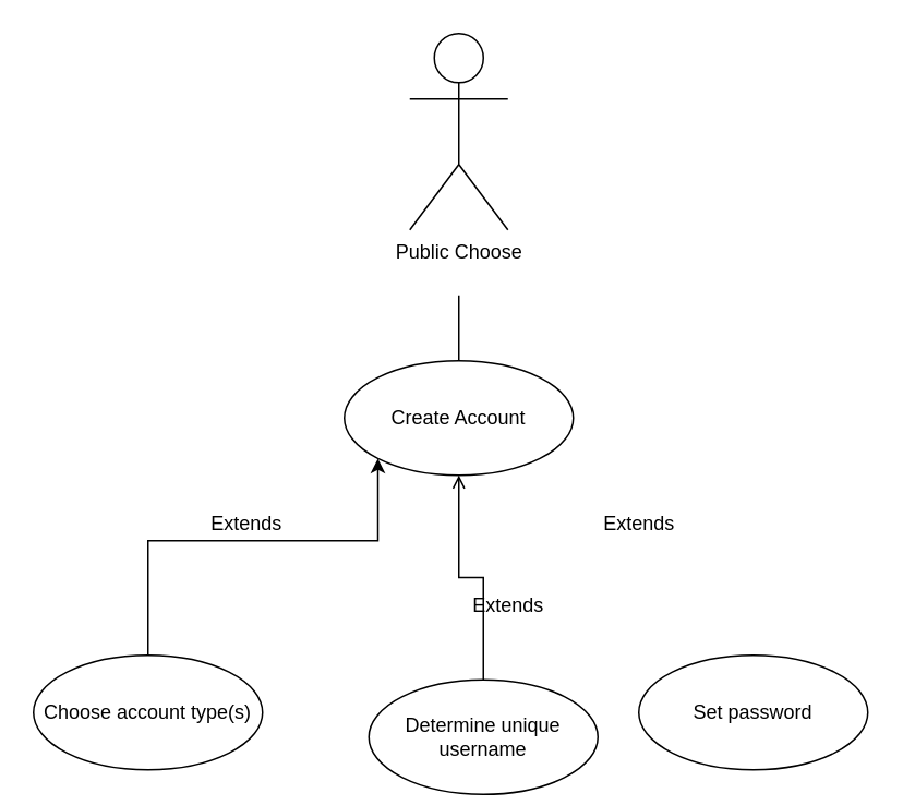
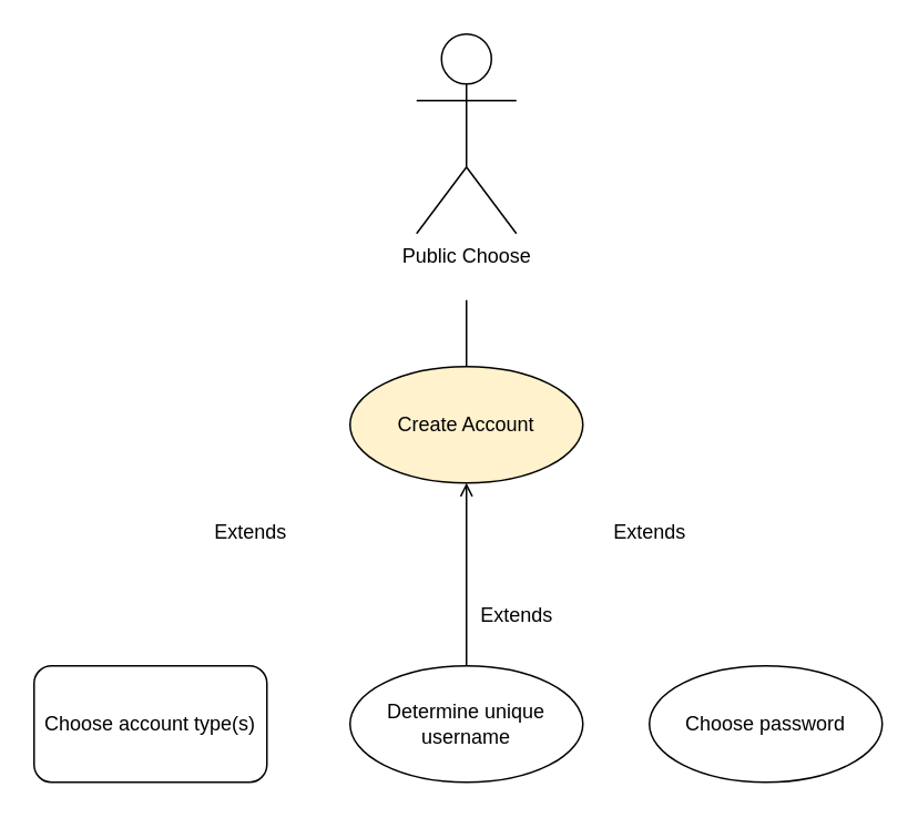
  <mxCell id="0" />
  <mxCell id="1" parent="0" />
  <mxCell id="2" value="Public Choose&lt;br&gt;" style="shape=umlActor;verticalLabelPosition=bottom;verticalAlign=top;html=1;" parent="1" vertex="1"><mxGeometry x="250" y="20" width="60" height="120" as="geometry" /></mxCell>
- <mxCell id="3" value="Create Account" style="ellipse;whiteSpace=wrap;html=1;" parent="1" vertex="1"><mxGeometry x="210" y="220" width="140" height="70" as="geometry" /></mxCell>
- <mxCell id="4" style="edgeStyle=orthogonalEdgeStyle;rounded=0;orthogonalLoop=1;jettySize=auto;html=1;exitX=0.5;exitY=0;exitDx=0;exitDy=0;entryX=0;entryY=1;entryDx=0;entryDy=0;" parent="1" source="5" target="3" edge="1"><mxGeometry relative="1" as="geometry"><Array as="points"><mxPoint x="90" y="330" /><mxPoint x="231" y="330" /></Array></mxGeometry></mxCell>
- <mxCell id="5" value="Choose account type(s)" style="ellipse;whiteSpace=wrap;html=1;" parent="1" vertex="1"><mxGeometry x="20" y="400" width="140" height="70" as="geometry" /></mxCell>
+ <mxCell id="3" value="Create Account" style="ellipse;whiteSpace=wrap;html=1;fillColor=#fff2cc;" parent="1" vertex="1"><mxGeometry x="210" y="220" width="140" height="70" as="geometry" /></mxCell>
+ <mxCell id="5" value="Choose account type(s)" style="whiteSpace=wrap;html=1;rounded=1;" parent="1" vertex="1"><mxGeometry x="20" y="400" width="140" height="70" as="geometry" /></mxCell>
  <mxCell id="6" style="edgeStyle=orthogonalEdgeStyle;rounded=0;orthogonalLoop=1;jettySize=auto;html=1;exitX=0.5;exitY=0;exitDx=0;exitDy=0;entryX=0.5;entryY=1;entryDx=0;entryDy=0;endArrow=open;" parent="1" source="7" target="3" edge="1"><mxGeometry relative="1" as="geometry" /></mxCell>
- <mxCell id="7" value="Determine unique username" style="ellipse;whiteSpace=wrap;html=1;" parent="1" vertex="1"><mxGeometry x="225" y="415" width="140" height="70" as="geometry" /></mxCell>
- <mxCell id="8" value="Set password" style="ellipse;whiteSpace=wrap;html=1;" parent="1" vertex="1"><mxGeometry x="390" y="400" width="140" height="70" as="geometry" /></mxCell>
+ <mxCell id="7" value="Determine unique username" style="ellipse;whiteSpace=wrap;html=1;" parent="1" vertex="1"><mxGeometry x="210" y="400" width="140" height="70" as="geometry" /></mxCell>
+ <mxCell id="8" value="Choose password" style="ellipse;whiteSpace=wrap;html=1;" parent="1" vertex="1"><mxGeometry x="390" y="400" width="140" height="70" as="geometry" /></mxCell>
  <mxCell id="9" value="Extends" style="text;html=1;align=center;verticalAlign=middle;resizable=0;points=[];autosize=1;" parent="1" vertex="1"><mxGeometry x="120" y="310" width="60" height="20" as="geometry" /></mxCell>
  <mxCell id="10" value="Extends" style="text;html=1;align=center;verticalAlign=middle;resizable=0;points=[];autosize=1;" parent="1" vertex="1"><mxGeometry x="280" y="360" width="60" height="20" as="geometry" /></mxCell>
  <mxCell id="11" value="Extends" style="text;html=1;align=center;verticalAlign=middle;resizable=0;points=[];autosize=1;" parent="1" vertex="1"><mxGeometry x="360" y="310" width="60" height="20" as="geometry" /></mxCell>
  <mxCell id="12" value="" style="endArrow=none;html=1;exitX=0.5;exitY=0;exitDx=0;exitDy=0;" parent="1" source="3" edge="1"><mxGeometry width="50" height="50" relative="1" as="geometry"><mxPoint x="280" y="220" as="sourcePoint" /><mxPoint x="280" y="180" as="targetPoint" /><Array as="points" /></mxGeometry></mxCell>
